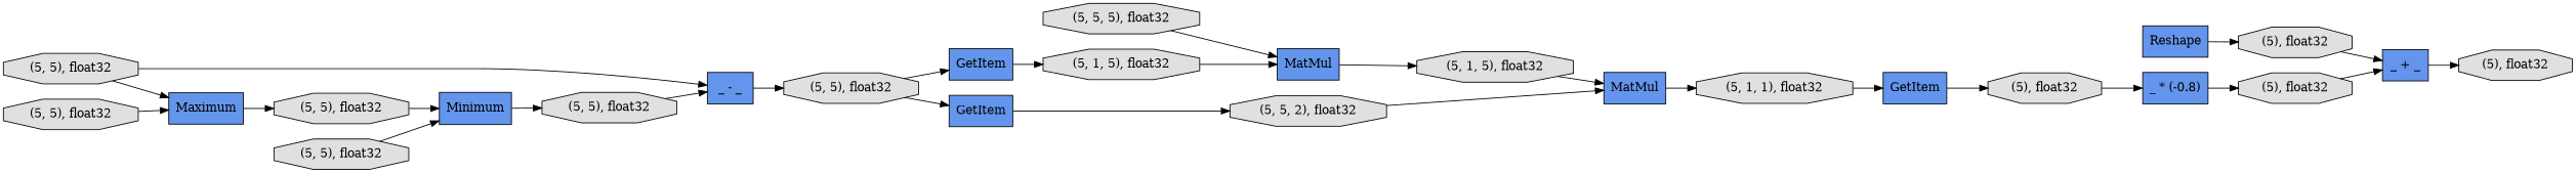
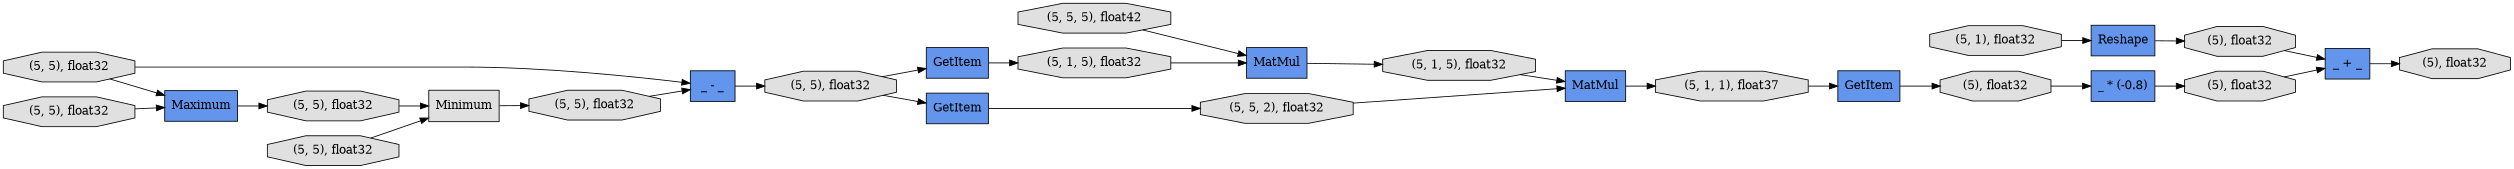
  digraph {
    rankdir=LR
    node [fillcolor="#E0E0E0" shape=octagon style=filled]
    n1 [fillcolor="#6495ED" label="_ + _" shape=record]
    n2 [label="(5), float32"]
-   n3 [label="(5, 1, 1), float32"]
+   n3 [label="(5, 1, 1), float37"]
    n4 [fillcolor="#6495ED" label=GetItem shape=record]
    n5 [label="(5), float32"]
    n6 [label="(5, 5), float32"]
    n7 [fillcolor="#6495ED" label="_ - _" shape=record]
    n8 [fillcolor="#6495ED" label=Maximum shape=record]
    n9 [label="(5, 5), float32"]
    n10 [label="(5, 5), float32"]
+   n11 [label="(5, 1), float32"]
    n12 [fillcolor="#6495ED" label=Reshape shape=record]
    n13 [label="(5), float32"]
    n14 [fillcolor="#6495ED" label="_ * (-0.8)" shape=record]
    n15 [label="(5), float32"]
    n16 [label="(5, 5), float32"]
-   n17 [fillcolor="#6495ED" label=Minimum shape=record]
+   n17 [label=Minimum shape=record]
    n18 [label="(5, 5), float32"]
    n19 [label="(5, 5), float32"]
    n20 [fillcolor="#6495ED" label=GetItem shape=record]
    n21 [label="(5, 1, 5), float32"]
    n22 [fillcolor="#6495ED" label=MatMul shape=record]
    n23 [fillcolor="#6495ED" label=GetItem shape=record]
    n24 [label="(5, 5, 2), float32"]
    n25 [fillcolor="#6495ED" label=MatMul shape=record]
    n26 [label="(5, 1, 5), float32"]
-   n27 [label="(5, 5, 5), float32"]
+   n27 [label="(5, 5, 5), float42"]
    n1 -> n2
    n3 -> n4
    n4 -> n5
    n5 -> n14
    n6 -> n7
    n6 -> n8
    n7 -> n9
    n8 -> n10
    n9 -> n20
    n9 -> n23
    n10 -> n17
+   n11 -> n12
    n12 -> n13
    n13 -> n1
    n14 -> n15
    n15 -> n1
    n16 -> n17
    n17 -> n18
    n18 -> n7
    n19 -> n8
    n20 -> n21
    n21 -> n22
    n22 -> n26
    n23 -> n24
    n24 -> n25
    n25 -> n3
    n26 -> n25
    n27 -> n22
  }
